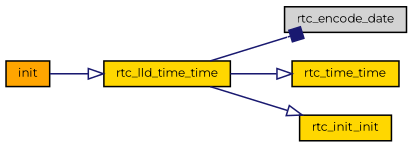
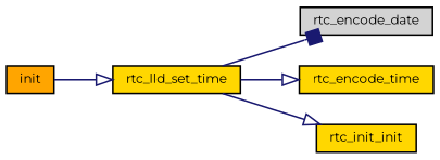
  digraph {
    fontname=Montserrat
    rankdir=LR
    node [color=black fillcolor=gold fontname=Montserrat fontsize=8 shape=record style=filled]
    edge [arrowhead=onormal color=midnightblue fontname=Montserrat fontsize=8 labelfontname=Helvetica labelfontsize=8 style=solid]
    n1 [fillcolor=orange fontcolor=black height=0.2 label=init width=0.4]
-   n2 [height=0.2 label=rtc_lld_time_time width=0.4]
+   n2 [height=0.2 label=rtc_lld_set_time width=0.4]
    n3 [fillcolor=lightgrey height=0.2 label=rtc_encode_date width=0.4]
-   n4 [height=0.2 label=rtc_time_time width=0.4]
+   n4 [height=0.2 label=rtc_encode_time width=0.4]
    n5 [height=0.2 label=rtc_init_init width=0.4]
    n1 -> n2
    n2 -> n3 [arrowhead=box]
    n2 -> n4
    n2 -> n5
  }
